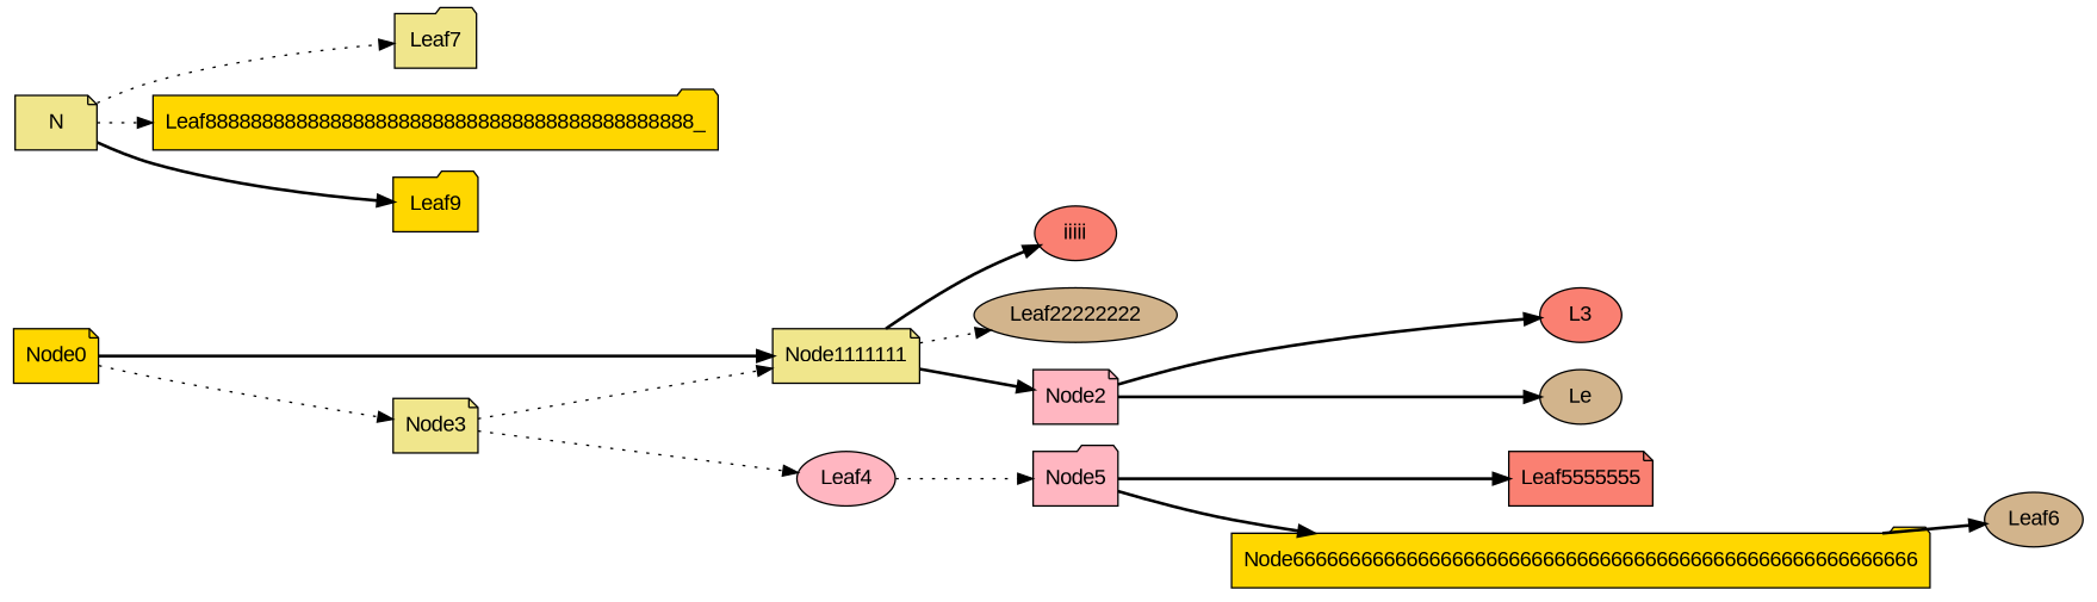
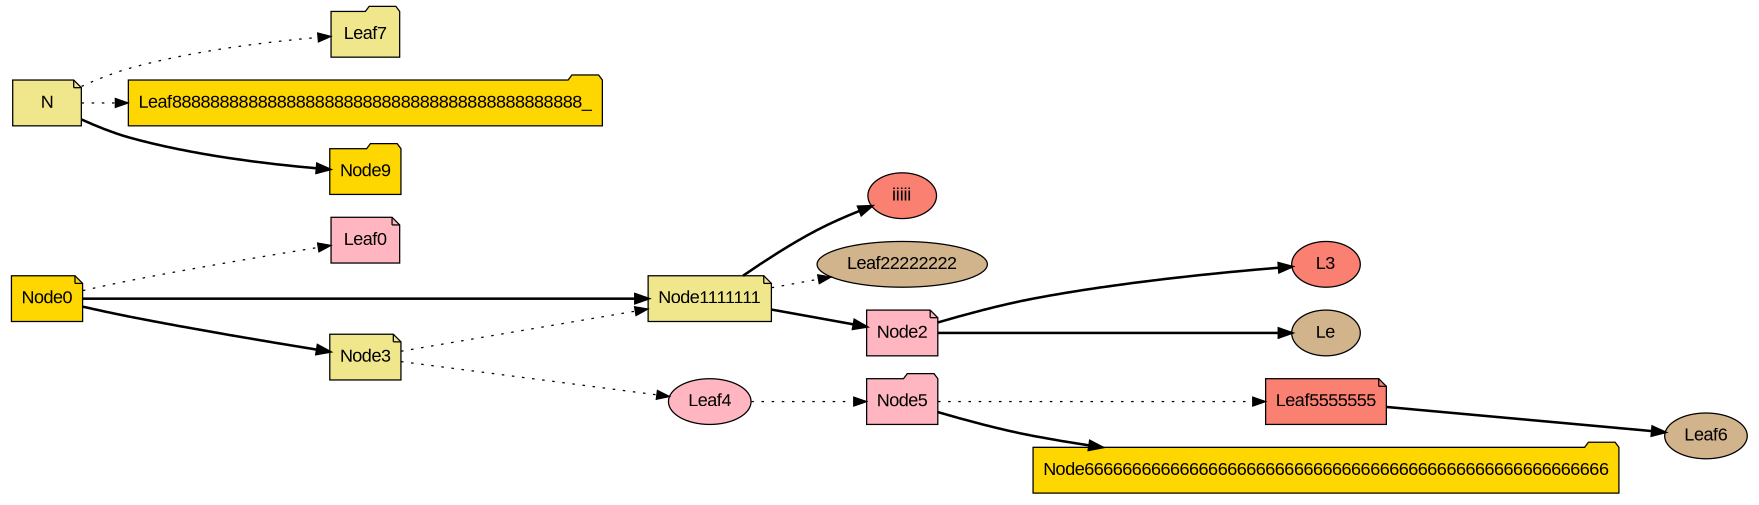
  digraph {
    fontname="Liberation Sans"
    ordering=out
    rankdir=LR
    node [fillcolor=gold fontname="Liberation Sans" shape=note style=filled]
    edge [fontname="Liberation Sans" style=dotted]
    n1 [label=Node0]
+   n2 [fillcolor=lightpink label=Leaf0]
    n3 [fillcolor=khaki label=Node1111111]
    n4 [fillcolor=khaki label=Node3]
    n5 [fillcolor=salmon label=iiiii shape=ellipse]
    n6 [fillcolor=tan label=Leaf22222222 shape=ellipse]
    n7 [fillcolor=lightpink label=Node2]
    n8 [fillcolor=lightpink label=Leaf4 shape=ellipse]
    n9 [fillcolor=salmon label=L3 shape=ellipse]
    n10 [fillcolor=tan label=Le shape=ellipse]
    n11 [fillcolor=lightpink label=Node5 shape=folder]
    n12 [fillcolor=khaki label=N]
    n13 [fillcolor=khaki label=Leaf7 shape=folder]
    n14 [label=Leaf8888888888888888888888888888888888888888888_ shape=folder]
-   n15 [label=Leaf9 shape=folder]
+   n15 [label=Node9 shape=folder]
    n16 [fillcolor=salmon label=Leaf5555555]
    n17 [label=Node6666666666666666666666666666666666666666666666666666666 shape=folder]
    n18 [fillcolor=tan label=Leaf6 shape=ellipse]
+   n1 -> n2
    n1 -> n3 [style=bold]
-   n1 -> n4
+   n1 -> n4 [style=bold]
    n3 -> n5 [style=bold]
    n3 -> n6
    n3 -> n7 [style=bold]
    n4 -> n3
    n4 -> n8
    n7 -> n9 [style=bold]
    n7 -> n10 [style=bold]
    n8 -> n11
-   n11 -> n16 [style=bold]
+   n11 -> n16
    n11 -> n17 [style=bold]
    n12 -> n13
    n12 -> n14
    n12 -> n15 [style=bold]
-   n17 -> n18 [style=bold]
+   n16 -> n18 [style=bold]
  }
